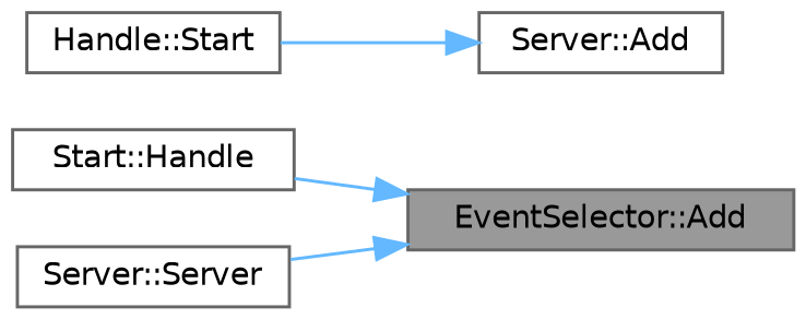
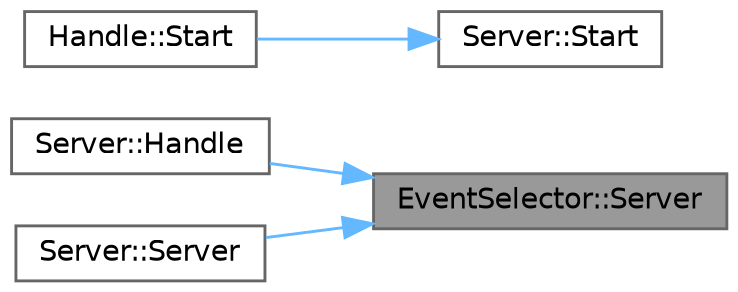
  digraph {
    rankdir=RL
    node [color=grey40 fillcolor=white fontname=Helvetica fontsize=10 shape=box style=filled]
    edge [color=steelblue1 dir=back fontname=Helvetica fontsize=10 labelfontname=Helvetica labelfontsize=10 style=solid]
-   n1 [color=gray40 fillcolor=grey60 fontcolor=black height=0.2 label="EventSelector::Add" width=0.4]
-   n2 [height=0.2 label="Start::Handle" width=0.4]
+   n1 [color=gray40 fillcolor=grey60 fontcolor=black height=0.2 label="EventSelector::Server" width=0.4]
+   n2 [height=0.2 label="Server::Handle" width=0.4]
    n3 [height=0.2 label="Server::Server" width=0.4]
-   n4 [height=0.2 label="Server::Add" width=0.4]
+   n4 [height=0.2 label="Server::Start" width=0.4]
    n5 [height=0.2 label="Handle::Start" width=0.4]
    n1 -> n2
    n1 -> n3
    n4 -> n5
  }
